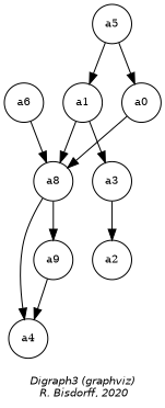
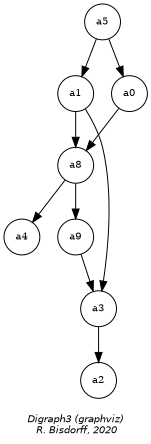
  digraph {
    fontname="Helvetica-Oblique"
    fontsize=10
    label="\nDigraph3 (graphviz)\n R. Bisdorff, 2020"
    ordering=out
    node [fontsize=10 shape=circle]
    edge [color=black style="setlinewidth(1)"]
    n1 [label=a5]
    n2 [label=a1]
-   n3 [label=a6]
    n4 [label=a0]
    n5 [label=a8]
    n6 [label=a4]
    n7 [label=a9]
    n8 [label=a3]
    n9 [label=a2]
    subgraph sub_1 {
      rank=0
      n1
    }
    subgraph sub_2 {
      rank=1
      n2
-     n3
      n4
    }
    subgraph sub_3 {
      rank=2
      n5
    }
    subgraph sub_4 {
      rank=3
      n6
      n7
    }
    subgraph sub_5 {
      rank=4
      n8
    }
    subgraph sub_6 {
      rank=5
      n9
    }
    n1 -> n2
    n1 -> n4
    n2 -> n5
    n2 -> n8
-   n3 -> n5
    n4 -> n5
    n5 -> n6
    n5 -> n7
-   n7 -> n6
+   n7 -> n8
    n8 -> n9
  }
